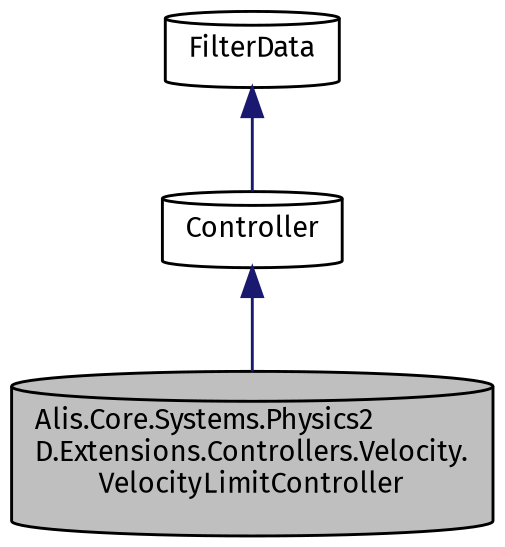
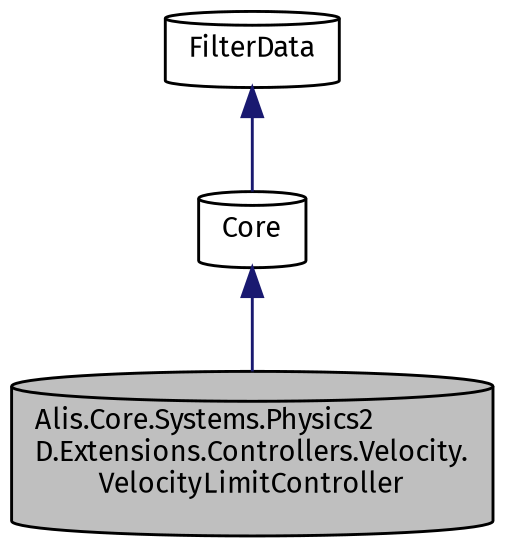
  digraph {
    fontname="Fira Sans"
    node [color=black fillcolor=white fontname="Fira Sans" fontsize=10 shape=cylinder style=filled]
    edge [color=midnightblue dir=back fontname="Fira Sans" fontsize=10 labelfontname=Helvetica labelfontsize=10 style=solid]
    n1 [fillcolor=grey75 fontcolor=black height=0.2 label="Alis.Core.Systems.Physics2\lD.Extensions.Controllers.Velocity.\lVelocityLimitController" width=0.4]
-   n2 [height=0.2 label=Controller width=0.4]
+   n2 [height=0.2 label=Core width=0.4]
    n3 [height=0.2 label=FilterData width=0.4]
    n2 -> n1
    n3 -> n2
  }
